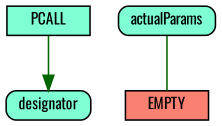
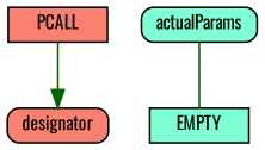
  digraph {
    fontname=Oswald
    node [fillcolor=salmon fontname=Oswald fontsize=10 shape=box style="rounded,filled"]
    edge [color=darkgreen fontname=Oswald]
-   n1 [fillcolor=aquamarine height=0.25 label=designator]
-   PCALL [fillcolor=aquamarine height=0.25 style="solid,filled"]
+   n1 [height=0.25 label=designator]
+   PCALL [height=0.25 style="solid,filled"]
    n3 [fillcolor=aquamarine height=0.25 label=actualParams]
-   n4 [height=0.25 label=EMPTY style="solid,filled"]
+   n4 [fillcolor=aquamarine height=0.25 label=EMPTY style="solid,filled"]
    PCALL -> n1 [arrowhead=normal]
    n3 -> n4 [arrowhead=none]
  }
